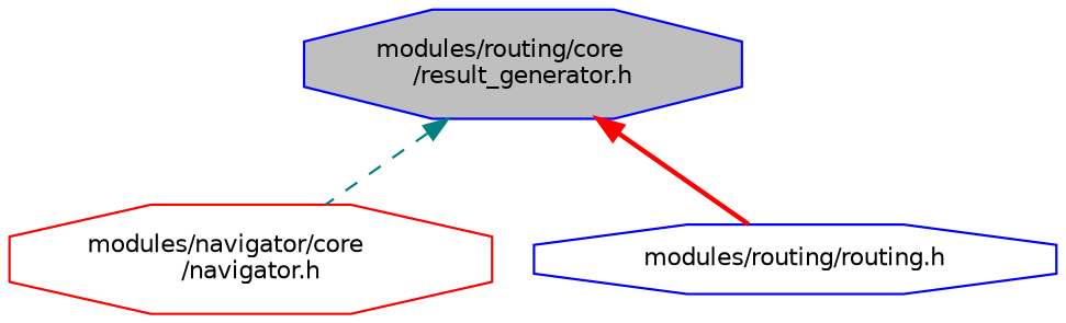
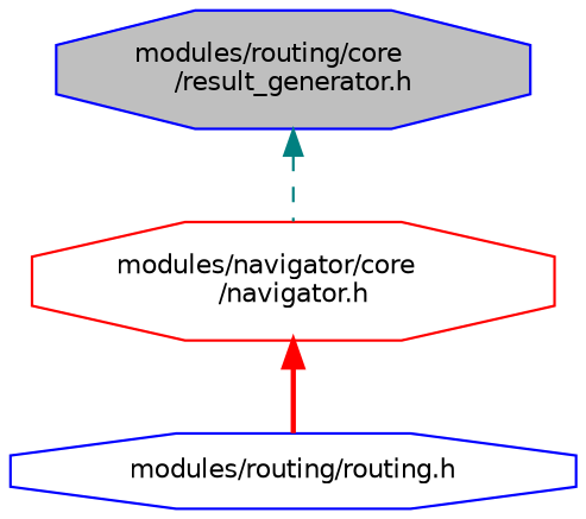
  digraph {
    node [color=blue fillcolor=white fontname=Helvetica fontsize=10 shape=octagon style=filled]
    edge [dir=back fontname=Helvetica fontsize=10 labelfontname=Helvetica labelfontsize=10]
    n1 [fillcolor=grey75 fontcolor=black height=0.2 label="modules/routing/core\l/result_generator.h" width=0.4]
    n2 [color=red height=0.2 label="modules/navigator/core\l/navigator.h" width=0.4]
    n3 [height=0.2 label="modules/routing/routing.h" width=0.4]
    n1 -> n2 [color=teal style=dashed]
-   n1 -> n3 [color=red style=bold]
+   n2 -> n3 [color=red style=bold]
  }
